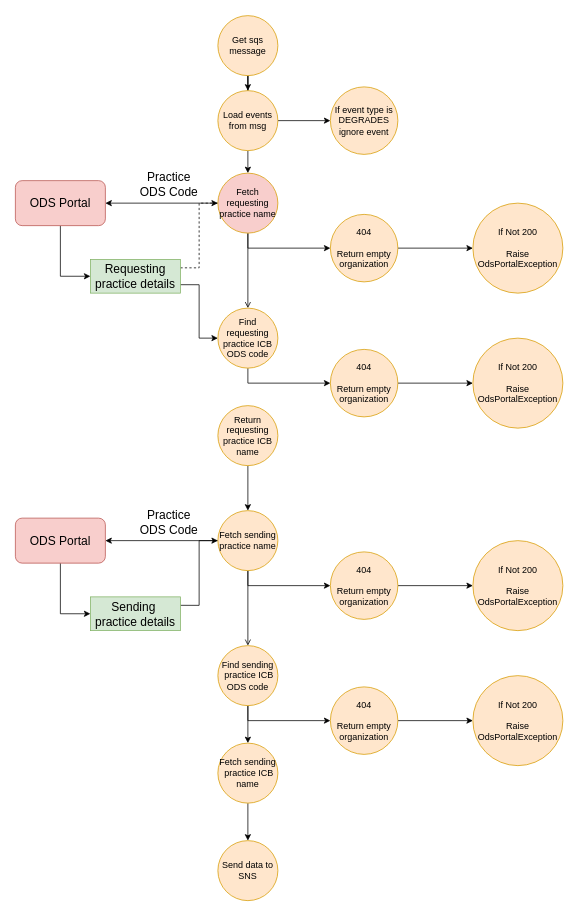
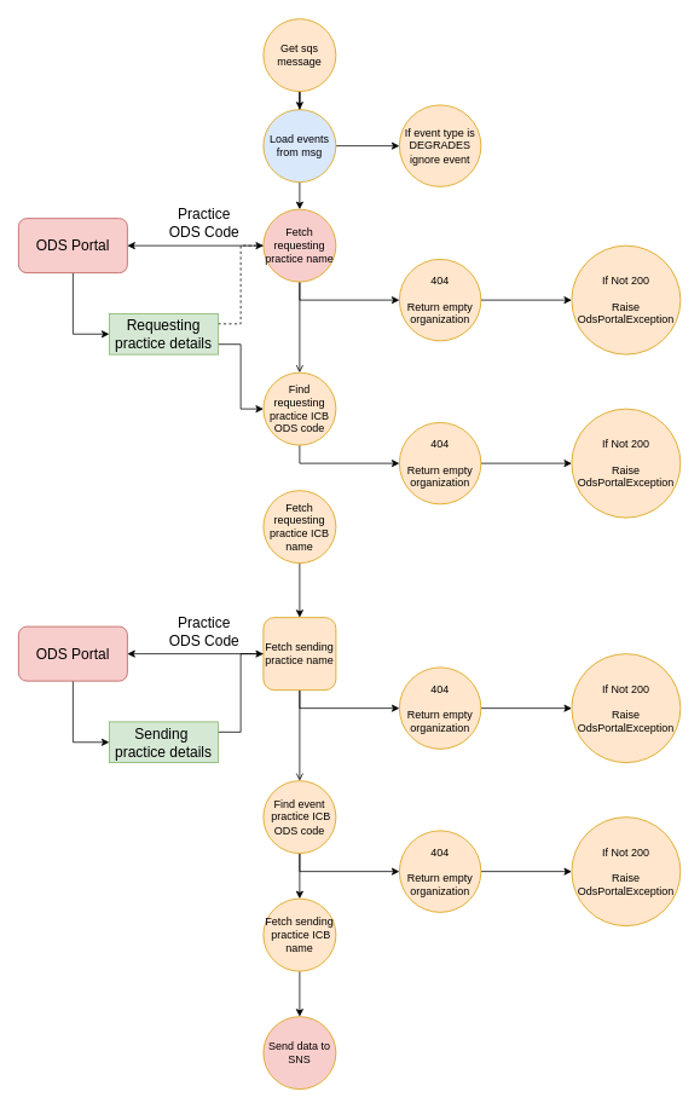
  <mxCell id="0" />
  <mxCell id="1" parent="0" />
  <mxCell id="2" value="" style="edgeStyle=orthogonalEdgeStyle;rounded=0;orthogonalLoop=1;jettySize=auto;html=1;" parent="1" source="3" target="6" edge="1"><mxGeometry relative="1" as="geometry" /></mxCell>
  <mxCell id="3" value="Get sqs message" style="ellipse;whiteSpace=wrap;html=1;aspect=fixed;fillColor=#ffe6cc;strokeColor=#d79b00;" parent="1" vertex="1"><mxGeometry x="290" y="20" width="80" height="80" as="geometry" /></mxCell>
  <mxCell id="4" style="edgeStyle=orthogonalEdgeStyle;rounded=0;orthogonalLoop=1;jettySize=auto;html=1;exitX=0.5;exitY=1;exitDx=0;exitDy=0;entryX=0.5;entryY=0;entryDx=0;entryDy=0;" parent="1" source="6" target="11" edge="1"><mxGeometry relative="1" as="geometry" /></mxCell>
  <mxCell id="5" style="edgeStyle=orthogonalEdgeStyle;rounded=0;orthogonalLoop=1;jettySize=auto;html=1;exitX=1;exitY=0.5;exitDx=0;exitDy=0;entryX=0;entryY=0.5;entryDx=0;entryDy=0;fontSize=16;" parent="1" source="6" target="7" edge="1"><mxGeometry relative="1" as="geometry" /></mxCell>
- <mxCell id="6" value="Load events from msg" style="ellipse;whiteSpace=wrap;html=1;aspect=fixed;fillColor=#ffe6cc;strokeColor=#d79b00;" parent="1" vertex="1"><mxGeometry x="290" y="120" width="80" height="80" as="geometry" /></mxCell>
+ <mxCell id="6" value="Load events from msg" style="ellipse;whiteSpace=wrap;html=1;aspect=fixed;fillColor=#dae8fc;strokeColor=#d79b00;" parent="1" vertex="1"><mxGeometry x="290" y="120" width="80" height="80" as="geometry" /></mxCell>
  <mxCell id="7" value="If event type is DEGRADES&lt;br&gt;ignore event" style="ellipse;whiteSpace=wrap;html=1;aspect=fixed;fillColor=#ffe6cc;strokeColor=#d79b00;" parent="1" vertex="1"><mxGeometry x="440" y="115" width="90" height="90" as="geometry" /></mxCell>
  <mxCell id="8" style="edgeStyle=orthogonalEdgeStyle;rounded=0;orthogonalLoop=1;jettySize=auto;html=1;exitX=0.5;exitY=1;exitDx=0;exitDy=0;entryX=0.5;entryY=0;entryDx=0;entryDy=0;fontSize=16;endArrow=open;" parent="1" source="11" target="16" edge="1"><mxGeometry relative="1" as="geometry" /></mxCell>
  <mxCell id="9" style="edgeStyle=orthogonalEdgeStyle;rounded=0;orthogonalLoop=1;jettySize=auto;html=1;exitX=0.5;exitY=1;exitDx=0;exitDy=0;entryX=0;entryY=0.5;entryDx=0;entryDy=0;fontSize=16;" parent="1" source="11" target="18" edge="1"><mxGeometry relative="1" as="geometry" /></mxCell>
  <mxCell id="10" style="edgeStyle=orthogonalEdgeStyle;rounded=0;orthogonalLoop=1;jettySize=auto;html=1;exitX=0;exitY=0.5;exitDx=0;exitDy=0;entryX=1;entryY=0.5;entryDx=0;entryDy=0;fontSize=16;" parent="1" source="11" target="13" edge="1"><mxGeometry relative="1" as="geometry" /></mxCell>
  <mxCell id="11" value="Fetch requesting practice name" style="ellipse;whiteSpace=wrap;html=1;aspect=fixed;fillColor=#f8cecc;strokeColor=#d79b00;" parent="1" vertex="1"><mxGeometry x="290" y="230" width="80" height="80" as="geometry" /></mxCell>
  <mxCell id="12" style="edgeStyle=orthogonalEdgeStyle;rounded=0;orthogonalLoop=1;jettySize=auto;html=1;exitX=0.5;exitY=1;exitDx=0;exitDy=0;entryX=0;entryY=0.5;entryDx=0;entryDy=0;fontSize=16;" parent="1" source="13" target="22" edge="1"><mxGeometry relative="1" as="geometry" /></mxCell>
  <mxCell id="13" value="&lt;font style=&quot;font-size: 16px;&quot;&gt;ODS Portal&lt;/font&gt;" style="rounded=1;whiteSpace=wrap;html=1;fillColor=#f8cecc;strokeColor=#b85450;" parent="1" vertex="1"><mxGeometry x="20" y="240" width="120" height="60" as="geometry" /></mxCell>
  <mxCell id="14" value="Practice ODS Code" style="text;html=1;strokeColor=none;fillColor=none;align=center;verticalAlign=middle;whiteSpace=wrap;rounded=0;fontSize=16;" parent="1" vertex="1"><mxGeometry x="180" y="230" width="90" height="30" as="geometry" /></mxCell>
  <mxCell id="15" style="edgeStyle=orthogonalEdgeStyle;rounded=0;orthogonalLoop=1;jettySize=auto;html=1;exitX=0.5;exitY=1;exitDx=0;exitDy=0;entryX=0;entryY=0.5;entryDx=0;entryDy=0;fontSize=16;" parent="1" source="16" target="26" edge="1"><mxGeometry relative="1" as="geometry" /></mxCell>
  <mxCell id="16" value="Find requesting practice ICB ODS code" style="ellipse;whiteSpace=wrap;html=1;aspect=fixed;fillColor=#ffe6cc;strokeColor=#d79b00;" parent="1" vertex="1"><mxGeometry x="290" y="410" width="80" height="80" as="geometry" /></mxCell>
  <mxCell id="17" style="edgeStyle=orthogonalEdgeStyle;rounded=0;orthogonalLoop=1;jettySize=auto;html=1;exitX=1;exitY=0.5;exitDx=0;exitDy=0;entryX=0;entryY=0.5;entryDx=0;entryDy=0;fontSize=16;" parent="1" source="18" target="19" edge="1"><mxGeometry relative="1" as="geometry" /></mxCell>
  <mxCell id="18" value="404&lt;br&gt;&lt;br&gt;Return empty organization" style="ellipse;whiteSpace=wrap;html=1;aspect=fixed;fillColor=#ffe6cc;strokeColor=#d79b00;" parent="1" vertex="1"><mxGeometry x="440" y="285" width="90" height="90" as="geometry" /></mxCell>
  <mxCell id="19" value="If Not 200&lt;br&gt;&lt;br&gt;Raise OdsPortalException" style="ellipse;whiteSpace=wrap;html=1;aspect=fixed;fillColor=#ffe6cc;strokeColor=#d79b00;" parent="1" vertex="1"><mxGeometry x="630" y="270" width="120" height="120" as="geometry" /></mxCell>
  <mxCell id="20" style="edgeStyle=orthogonalEdgeStyle;rounded=0;orthogonalLoop=1;jettySize=auto;html=1;exitX=1;exitY=0.75;exitDx=0;exitDy=0;entryX=0;entryY=0.5;entryDx=0;entryDy=0;fontSize=16;" parent="1" source="22" target="16" edge="1"><mxGeometry relative="1" as="geometry" /></mxCell>
  <mxCell id="21" style="edgeStyle=orthogonalEdgeStyle;rounded=0;orthogonalLoop=1;jettySize=auto;html=1;exitX=1;exitY=0.25;exitDx=0;exitDy=0;entryX=0;entryY=0.5;entryDx=0;entryDy=0;fontSize=16;dashed=1;" parent="1" source="22" target="11" edge="1"><mxGeometry relative="1" as="geometry" /></mxCell>
  <mxCell id="22" value="Requesting practice details" style="rounded=0;whiteSpace=wrap;html=1;fontSize=16;fillColor=#d5e8d4;strokeColor=#82b366;" parent="1" vertex="1"><mxGeometry x="120" y="345" width="120" height="45" as="geometry" /></mxCell>
  <mxCell id="23" style="edgeStyle=orthogonalEdgeStyle;rounded=0;orthogonalLoop=1;jettySize=auto;html=1;exitX=0.5;exitY=1;exitDx=0;exitDy=0;entryX=0.5;entryY=0;entryDx=0;entryDy=0;fontSize=16;" parent="1" source="24" target="31" edge="1"><mxGeometry relative="1" as="geometry" /></mxCell>
- <mxCell id="24" value="Return requesting practice ICB name" style="ellipse;whiteSpace=wrap;html=1;aspect=fixed;fillColor=#ffe6cc;strokeColor=#d79b00;" parent="1" vertex="1"><mxGeometry x="290" y="540" width="80" height="80" as="geometry" /></mxCell>
+ <mxCell id="24" value="Fetch requesting practice ICB name" style="ellipse;whiteSpace=wrap;html=1;aspect=fixed;fillColor=#ffe6cc;strokeColor=#d79b00;" parent="1" vertex="1"><mxGeometry x="290" y="540" width="80" height="80" as="geometry" /></mxCell>
  <mxCell id="25" style="edgeStyle=orthogonalEdgeStyle;rounded=0;orthogonalLoop=1;jettySize=auto;html=1;exitX=1;exitY=0.5;exitDx=0;exitDy=0;entryX=0;entryY=0.5;entryDx=0;entryDy=0;fontSize=16;" parent="1" source="26" target="27" edge="1"><mxGeometry relative="1" as="geometry" /></mxCell>
  <mxCell id="26" value="404&lt;br&gt;&lt;br&gt;Return empty organization" style="ellipse;whiteSpace=wrap;html=1;aspect=fixed;fillColor=#ffe6cc;strokeColor=#d79b00;" parent="1" vertex="1"><mxGeometry x="440" y="465" width="90" height="90" as="geometry" /></mxCell>
  <mxCell id="27" value="If Not 200&lt;br&gt;&lt;br&gt;Raise OdsPortalException" style="ellipse;whiteSpace=wrap;html=1;aspect=fixed;fillColor=#ffe6cc;strokeColor=#d79b00;" parent="1" vertex="1"><mxGeometry x="630" y="450" width="120" height="120" as="geometry" /></mxCell>
  <mxCell id="28" style="edgeStyle=orthogonalEdgeStyle;rounded=0;orthogonalLoop=1;jettySize=auto;html=1;exitX=0.5;exitY=1;exitDx=0;exitDy=0;entryX=0.5;entryY=0;entryDx=0;entryDy=0;fontSize=16;endArrow=open;" parent="1" source="31" target="37" edge="1"><mxGeometry relative="1" as="geometry" /></mxCell>
  <mxCell id="29" style="edgeStyle=orthogonalEdgeStyle;rounded=0;orthogonalLoop=1;jettySize=auto;html=1;exitX=0.5;exitY=1;exitDx=0;exitDy=0;entryX=0;entryY=0.5;entryDx=0;entryDy=0;fontSize=16;" parent="1" source="31" target="39" edge="1"><mxGeometry relative="1" as="geometry" /></mxCell>
  <mxCell id="30" style="edgeStyle=orthogonalEdgeStyle;rounded=0;orthogonalLoop=1;jettySize=auto;html=1;exitX=0;exitY=0.5;exitDx=0;exitDy=0;entryX=1;entryY=0.5;entryDx=0;entryDy=0;fontSize=16;" parent="1" source="31" target="33" edge="1"><mxGeometry relative="1" as="geometry" /></mxCell>
- <mxCell id="31" value="Fetch sending practice name" style="ellipse;whiteSpace=wrap;html=1;aspect=fixed;fillColor=#ffe6cc;strokeColor=#d79b00;" parent="1" vertex="1"><mxGeometry x="290" y="680" width="80" height="80" as="geometry" /></mxCell>
+ <mxCell id="31" value="Fetch sending practice name" style="whiteSpace=wrap;html=1;aspect=fixed;fillColor=#ffe6cc;strokeColor=#d79b00;rounded=1;" parent="1" vertex="1"><mxGeometry x="290" y="680" width="80" height="80" as="geometry" /></mxCell>
  <mxCell id="32" style="edgeStyle=orthogonalEdgeStyle;rounded=0;orthogonalLoop=1;jettySize=auto;html=1;exitX=0.5;exitY=1;exitDx=0;exitDy=0;entryX=0;entryY=0.5;entryDx=0;entryDy=0;fontSize=16;" parent="1" source="33" target="42" edge="1"><mxGeometry relative="1" as="geometry" /></mxCell>
  <mxCell id="33" value="&lt;font style=&quot;font-size: 16px;&quot;&gt;ODS Portal&lt;/font&gt;" style="rounded=1;whiteSpace=wrap;html=1;fillColor=#f8cecc;strokeColor=#b85450;" parent="1" vertex="1"><mxGeometry x="20" y="690" width="120" height="60" as="geometry" /></mxCell>
  <mxCell id="34" value="Practice ODS Code" style="text;html=1;strokeColor=none;fillColor=none;align=center;verticalAlign=middle;whiteSpace=wrap;rounded=0;fontSize=16;" parent="1" vertex="1"><mxGeometry x="180" y="680" width="90" height="30" as="geometry" /></mxCell>
  <mxCell id="35" style="edgeStyle=orthogonalEdgeStyle;rounded=0;orthogonalLoop=1;jettySize=auto;html=1;exitX=0.5;exitY=1;exitDx=0;exitDy=0;entryX=0.5;entryY=0;entryDx=0;entryDy=0;fontSize=16;" parent="1" source="37" target="44" edge="1"><mxGeometry relative="1" as="geometry" /></mxCell>
  <mxCell id="36" style="edgeStyle=orthogonalEdgeStyle;rounded=0;orthogonalLoop=1;jettySize=auto;html=1;exitX=0.5;exitY=1;exitDx=0;exitDy=0;entryX=0;entryY=0.5;entryDx=0;entryDy=0;fontSize=16;" parent="1" source="37" target="46" edge="1"><mxGeometry relative="1" as="geometry" /></mxCell>
- <mxCell id="37" value="Find sending&lt;br&gt;&amp;nbsp;practice ICB ODS code" style="ellipse;whiteSpace=wrap;html=1;aspect=fixed;fillColor=#ffe6cc;strokeColor=#d79b00;" parent="1" vertex="1"><mxGeometry x="290" y="860" width="80" height="80" as="geometry" /></mxCell>
+ <mxCell id="37" value="Find event&lt;br&gt;&amp;nbsp;practice ICB ODS code" style="ellipse;whiteSpace=wrap;html=1;aspect=fixed;fillColor=#ffe6cc;strokeColor=#d79b00;" parent="1" vertex="1"><mxGeometry x="290" y="860" width="80" height="80" as="geometry" /></mxCell>
  <mxCell id="38" style="edgeStyle=orthogonalEdgeStyle;rounded=0;orthogonalLoop=1;jettySize=auto;html=1;exitX=1;exitY=0.5;exitDx=0;exitDy=0;entryX=0;entryY=0.5;entryDx=0;entryDy=0;fontSize=16;" parent="1" source="39" target="40" edge="1"><mxGeometry relative="1" as="geometry" /></mxCell>
  <mxCell id="39" value="404&lt;br&gt;&lt;br&gt;Return empty organization" style="ellipse;whiteSpace=wrap;html=1;aspect=fixed;fillColor=#ffe6cc;strokeColor=#d79b00;" parent="1" vertex="1"><mxGeometry x="440" y="735" width="90" height="90" as="geometry" /></mxCell>
  <mxCell id="40" value="If Not 200&lt;br&gt;&lt;br&gt;Raise OdsPortalException" style="ellipse;whiteSpace=wrap;html=1;aspect=fixed;fillColor=#ffe6cc;strokeColor=#d79b00;" parent="1" vertex="1"><mxGeometry x="630" y="720" width="120" height="120" as="geometry" /></mxCell>
  <mxCell id="41" style="edgeStyle=orthogonalEdgeStyle;rounded=0;orthogonalLoop=1;jettySize=auto;html=1;exitX=1;exitY=0.25;exitDx=0;exitDy=0;entryX=0;entryY=0.5;entryDx=0;entryDy=0;fontSize=16;" parent="1" source="42" target="31" edge="1"><mxGeometry relative="1" as="geometry" /></mxCell>
  <mxCell id="42" value="Sending&amp;nbsp;&lt;br&gt;practice details" style="rounded=0;whiteSpace=wrap;html=1;fontSize=16;fillColor=#d5e8d4;strokeColor=#82b366;" parent="1" vertex="1"><mxGeometry x="120" y="795" width="120" height="45" as="geometry" /></mxCell>
  <mxCell id="43" style="edgeStyle=orthogonalEdgeStyle;rounded=0;orthogonalLoop=1;jettySize=auto;html=1;exitX=0.5;exitY=1;exitDx=0;exitDy=0;entryX=0.5;entryY=0;entryDx=0;entryDy=0;fontSize=16;" parent="1" source="44" target="48" edge="1"><mxGeometry relative="1" as="geometry" /></mxCell>
  <mxCell id="44" value="Fetch sending&lt;br&gt;&amp;nbsp;practice ICB name" style="ellipse;whiteSpace=wrap;html=1;aspect=fixed;fillColor=#ffe6cc;strokeColor=#d79b00;" parent="1" vertex="1"><mxGeometry x="290" y="990" width="80" height="80" as="geometry" /></mxCell>
  <mxCell id="45" style="edgeStyle=orthogonalEdgeStyle;rounded=0;orthogonalLoop=1;jettySize=auto;html=1;exitX=1;exitY=0.5;exitDx=0;exitDy=0;entryX=0;entryY=0.5;entryDx=0;entryDy=0;fontSize=16;" parent="1" source="46" target="47" edge="1"><mxGeometry relative="1" as="geometry" /></mxCell>
  <mxCell id="46" value="404&lt;br&gt;&lt;br&gt;Return empty organization" style="ellipse;whiteSpace=wrap;html=1;aspect=fixed;fillColor=#ffe6cc;strokeColor=#d79b00;" parent="1" vertex="1"><mxGeometry x="440" y="915" width="90" height="90" as="geometry" /></mxCell>
  <mxCell id="47" value="If Not 200&lt;br&gt;&lt;br&gt;Raise OdsPortalException" style="ellipse;whiteSpace=wrap;html=1;aspect=fixed;fillColor=#ffe6cc;strokeColor=#d79b00;" parent="1" vertex="1"><mxGeometry x="630" y="900" width="120" height="120" as="geometry" /></mxCell>
- <mxCell id="48" value="Send data to SNS" style="ellipse;whiteSpace=wrap;html=1;aspect=fixed;fillColor=#ffe6cc;strokeColor=#d79b00;" parent="1" vertex="1"><mxGeometry x="290" y="1120" width="80" height="80" as="geometry" /></mxCell>
+ <mxCell id="48" value="Send data to SNS" style="ellipse;whiteSpace=wrap;html=1;aspect=fixed;fillColor=#f8cecc;strokeColor=#d79b00;" parent="1" vertex="1"><mxGeometry x="290" y="1120" width="80" height="80" as="geometry" /></mxCell>
